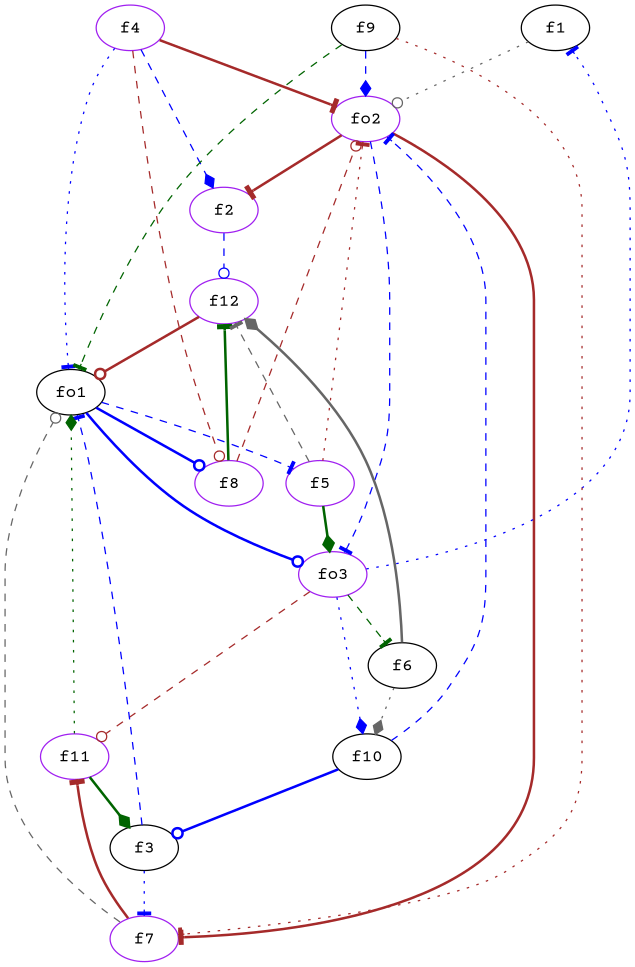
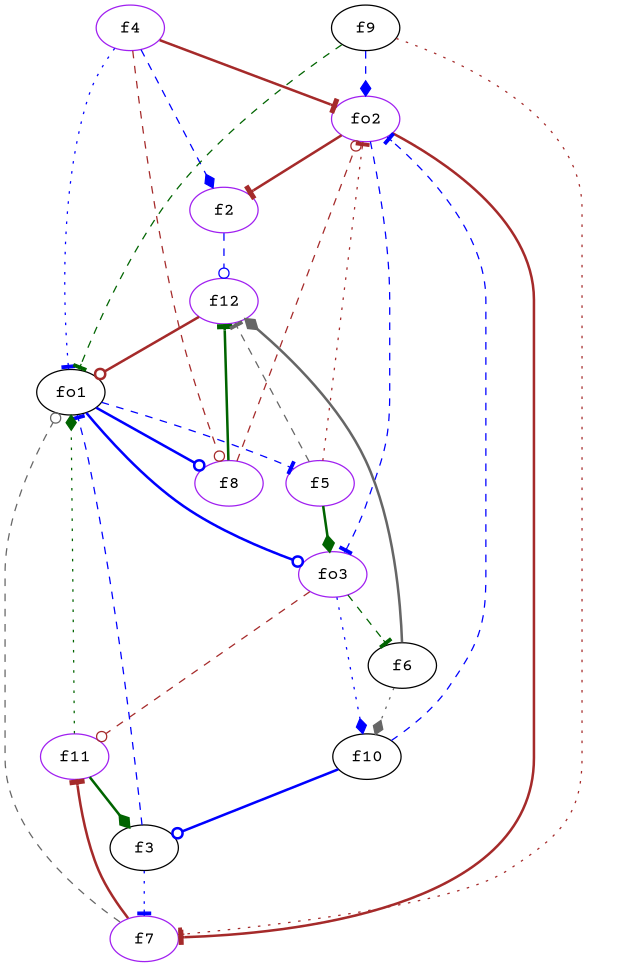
  strict digraph {
    fontname="Courier Prime"
    node [color=purple fontname="Courier Prime"]
    edge [arrowhead=tee color=blue fontname="Courier Prime" style=dashed weight=2]
-   f1 [color=black]
    fo2
    f2
    fo3
    f7
    f12
    fo1 [color=black]
    f3 [color=black]
    f8
    f5
    f4
    f6 [color=black]
    f10 [color=black]
    f11
    f9 [color=black]
-   f1 -> fo2 [arrowhead=odot color=gray40 style=dotted]
    fo2 -> f2 [color=brown style=bold]
    fo2 -> fo3
    fo2 -> f7 [color=brown style=bold]
    f2 -> f12 [arrowhead=odot]
-   fo3 -> f1 [style=dotted]
    fo3 -> f6 [color=darkgreen]
    fo3 -> f10 [arrowhead=diamond style=dotted]
    fo3 -> f11 [arrowhead=odot color=brown]
    f7 -> fo1 [arrowhead=odot color=gray40]
    f7 -> f11 [color=brown style=bold]
    f12 -> fo1 [arrowhead=odot color=brown style=bold]
    fo1 -> fo3 [arrowhead=odot style=bold]
    fo1 -> f8 [arrowhead=odot style=bold]
    fo1 -> f5
    f3 -> f7 [style=dotted]
    f3 -> fo1
    f8 -> fo2 [arrowhead=odot color=brown]
    f8 -> f12 [color=darkgreen style=bold]
    f5 -> fo2 [color=brown style=dotted]
    f5 -> fo3 [arrowhead=diamond color=darkgreen style=bold]
    f5 -> f12 [color=gray40]
    f4 -> fo2 [color=brown style=bold]
    f4 -> f2 [arrowhead=diamond]
    f4 -> fo1 [style=dotted]
    f4 -> f8 [arrowhead=odot color=brown]
    f6 -> f12 [arrowhead=diamond color=gray40 style=bold]
    f6 -> f10 [arrowhead=diamond color=gray40 style=dotted]
    f10 -> fo2
    f10 -> f3 [arrowhead=odot style=bold]
    f11 -> fo1 [arrowhead=diamond color=darkgreen style=dotted]
    f11 -> f3 [arrowhead=diamond color=darkgreen style=bold]
    f9 -> fo2 [arrowhead=diamond]
    f9 -> f7 [color=brown style=dotted]
    f9 -> fo1 [color=darkgreen]
  }
